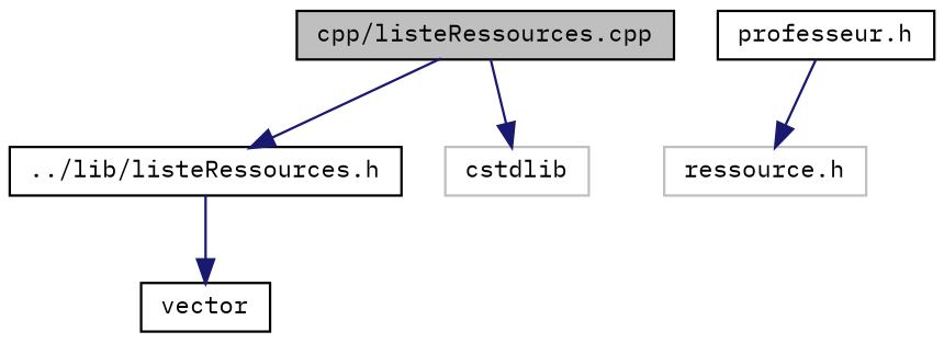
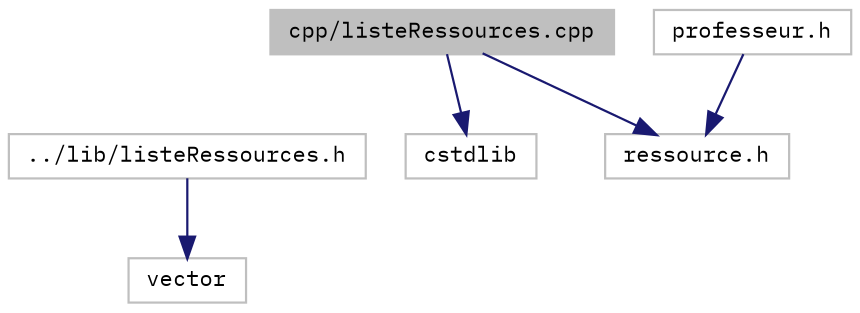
  digraph {
    fontname="IBM Plex Mono"
    node [color=black fillcolor=white fontname="IBM Plex Mono" fontsize=10 shape=record style=filled]
    edge [color=midnightblue fontname="IBM Plex Mono" fontsize=10 labelfontname=Helvetica labelfontsize=10 style=solid]
-   n1 [fillcolor=grey75 fontcolor=black height=0.2 label="cpp/listeRessources.cpp" width=0.4]
-   n2 [height=0.2 label="../lib/listeRessources.h" width=0.4]
+   n1 [color=grey75 fillcolor=grey75 fontcolor=black height=0.2 label="cpp/listeRessources.cpp" width=0.4]
+   n2 [color=grey75 height=0.2 label="../lib/listeRessources.h" width=0.4]
    n3 [color=grey75 height=0.2 label=cstdlib width=0.4]
-   n4 [height=0.2 label=vector width=0.4]
-   n5 [height=0.2 label="professeur.h" width=0.4]
+   n4 [color=grey75 height=0.2 label=vector width=0.4]
+   n5 [color=grey75 height=0.2 label="professeur.h" width=0.4]
    n6 [color=grey75 height=0.2 label="ressource.h" width=0.4]
-   n1 -> n2
+   n1 -> n6
    n1 -> n3
    n2 -> n4
    n5 -> n6
  }
